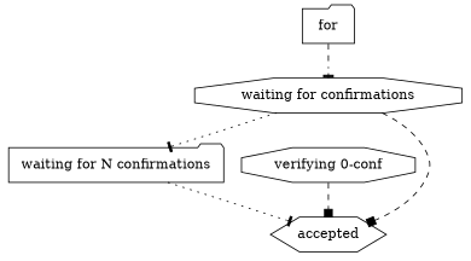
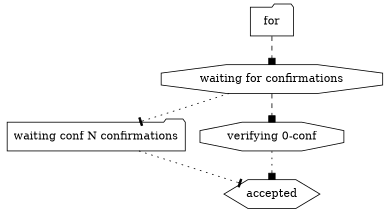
  digraph {
    node [shape=octagon]
    edge [arrowhead=box style=dashed]
    n1 [label="waiting for confirmations"]
-   n2 [label="waiting for N confirmations" shape=folder]
+   n2 [label="waiting conf N confirmations" shape=folder]
    n3 [label="verifying 0-conf"]
    accepted [shape=hexagon]
    n5 [label=for shape=folder]
    n1 -> n2 [arrowhead=tee style=dotted]
-   n1 -> accepted
+   n1 -> n3
    n2 -> accepted [arrowhead=tee style=dotted]
-   n3 -> accepted
-   n5 -> n1 [arrowhead=tee]
+   n3 -> accepted [style=dotted]
+   n5 -> n1
  }
